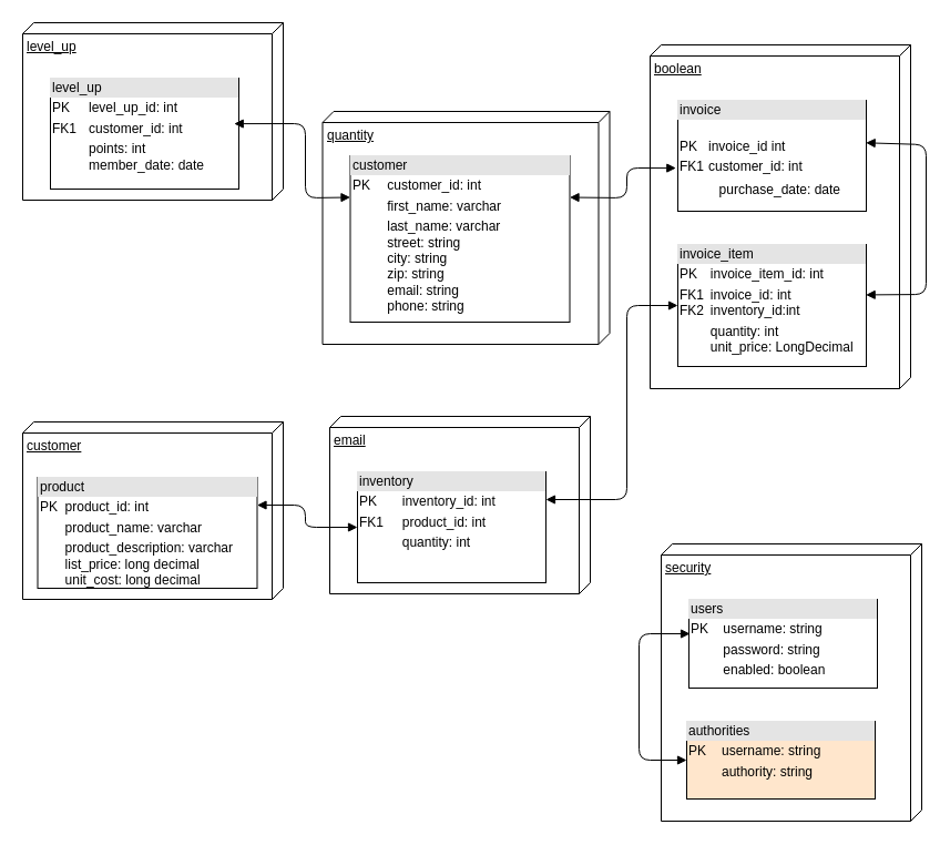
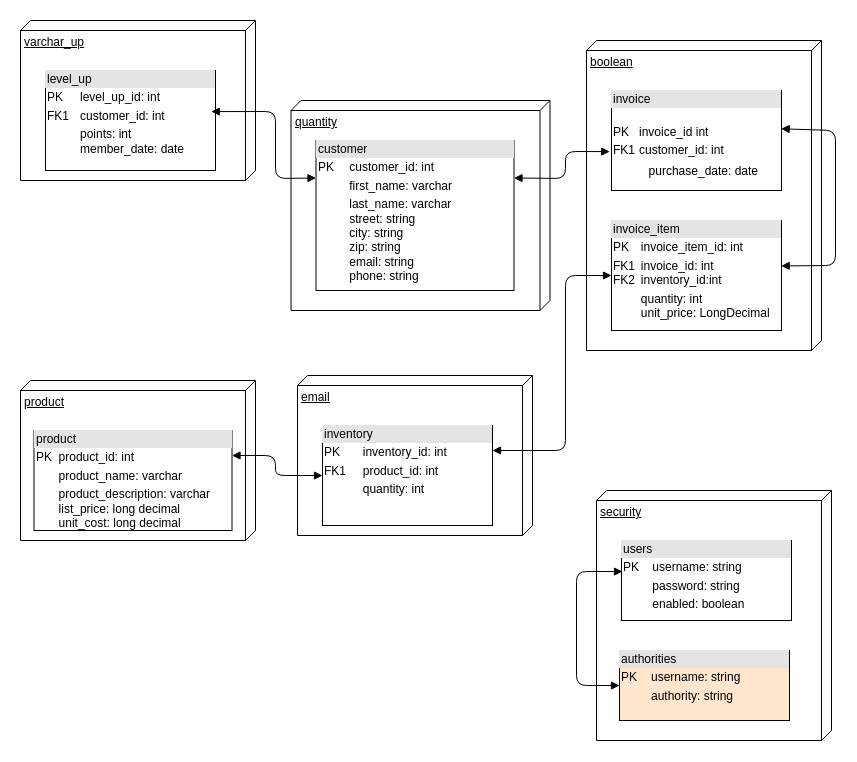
  <mxCell id="0" />
  <mxCell id="1" parent="0" />
  <mxCell id="2" value="quantity" style="verticalAlign=top;align=left;spacingTop=8;spacingLeft=2;spacingRight=12;shape=cube;size=10;direction=south;fontStyle=4;html=1;" vertex="1" parent="1"><mxGeometry x="290.5" y="100" width="259" height="210" as="geometry" /></mxCell>
- <mxCell id="3" value="level_up" style="verticalAlign=top;align=left;spacingTop=8;spacingLeft=2;spacingRight=12;shape=cube;size=10;direction=south;fontStyle=4;html=1;" vertex="1" parent="1"><mxGeometry x="20" y="20" width="235" height="160" as="geometry" /></mxCell>
+ <mxCell id="3" value="varchar_up" style="verticalAlign=top;align=left;spacingTop=8;spacingLeft=2;spacingRight=12;shape=cube;size=10;direction=south;fontStyle=4;html=1;" vertex="1" parent="1"><mxGeometry x="20" y="20" width="235" height="160" as="geometry" /></mxCell>
  <mxCell id="4" value="&lt;div style=&quot;box-sizing: border-box ; width: 100% ; background: #e4e4e4 ; padding: 2px&quot;&gt;level_up&lt;/div&gt;&lt;table style=&quot;width: 100% ; font-size: 1em&quot; cellpadding=&quot;2&quot; cellspacing=&quot;0&quot;&gt;&lt;tbody&gt;&lt;tr&gt;&lt;td&gt;PK&lt;/td&gt;&lt;td&gt;level_up_id: int&lt;br&gt;&lt;/td&gt;&lt;/tr&gt;&lt;tr&gt;&lt;td&gt;FK1&lt;/td&gt;&lt;td&gt;customer_id: int&lt;/td&gt;&lt;/tr&gt;&lt;tr&gt;&lt;td&gt;&lt;/td&gt;&lt;td&gt;points: int&lt;br style=&quot;padding: 0px ; margin: 0px&quot;&gt;member_date: date&lt;br&gt;&lt;/td&gt;&lt;/tr&gt;&lt;/tbody&gt;&lt;/table&gt;" style="verticalAlign=top;align=left;overflow=fill;html=1;" vertex="1" parent="1"><mxGeometry x="45" y="70" width="170" height="100" as="geometry" /></mxCell>
  <mxCell id="5" value="boolean" style="verticalAlign=top;align=left;spacingTop=8;spacingLeft=2;spacingRight=12;shape=cube;size=10;direction=south;fontStyle=4;html=1;" vertex="1" parent="1"><mxGeometry x="586" y="40" width="235" height="310" as="geometry" /></mxCell>
  <mxCell id="6" value="&lt;div style=&quot;box-sizing: border-box ; width: 100% ; background: #e4e4e4 ; padding: 2px&quot;&gt;invoice&lt;/div&gt;&lt;br&gt;&lt;table style=&quot;width: 100% ; font-size: 1em&quot; cellpadding=&quot;2&quot; cellspacing=&quot;0&quot;&gt;&lt;tbody&gt;&lt;tr&gt;&lt;td&gt;PK&lt;/td&gt;&lt;td&gt;invoice_id int&lt;br&gt;&lt;/td&gt;&lt;/tr&gt;&lt;tr&gt;&lt;td&gt;FK1&lt;/td&gt;&lt;td&gt;customer_id: int&lt;/td&gt;&lt;/tr&gt;&lt;tr&gt;&lt;td&gt;&lt;/td&gt;&lt;td&gt;&lt;table cellpadding=&quot;2&quot; cellspacing=&quot;0&quot; style=&quot;font-size: 1em ; width: 238px&quot;&gt;&lt;tbody&gt;&lt;tr&gt;&lt;td&gt;&lt;/td&gt;&lt;td&gt;purchase_date: date&lt;br&gt;&lt;/td&gt;&lt;td&gt;&lt;/td&gt;&lt;td&gt;&lt;br&gt;&lt;/td&gt;&lt;/tr&gt;&lt;/tbody&gt;&lt;/table&gt;&lt;/td&gt;&lt;td&gt;&lt;/td&gt;&lt;td&gt;&lt;/td&gt;&lt;td&gt;&lt;br&gt;&lt;/td&gt;&lt;/tr&gt;&lt;/tbody&gt;&lt;/table&gt;" style="verticalAlign=top;align=left;overflow=fill;html=1;" vertex="1" parent="1"><mxGeometry x="611" y="90" width="170" height="100" as="geometry" /></mxCell>
  <mxCell id="7" value="&lt;div style=&quot;box-sizing: border-box ; width: 100% ; background: #e4e4e4 ; padding: 2px&quot;&gt;invoice_item&lt;/div&gt;&lt;table style=&quot;width: 100% ; font-size: 1em&quot; cellpadding=&quot;2&quot; cellspacing=&quot;0&quot;&gt;&lt;tbody&gt;&lt;tr&gt;&lt;td&gt;PK&lt;/td&gt;&lt;td&gt;invoice_item_id: int&lt;br&gt;&lt;/td&gt;&lt;/tr&gt;&lt;tr&gt;&lt;td&gt;FK1&lt;br&gt;FK2&lt;/td&gt;&lt;td&gt;invoice_id: int&lt;br&gt;inventory_id:int&lt;/td&gt;&lt;/tr&gt;&lt;tr&gt;&lt;td&gt;&lt;/td&gt;&lt;td&gt;quantity: int&lt;br&gt;unit_price: LongDecimal&lt;br&gt;&lt;br&gt;&lt;/td&gt;&lt;/tr&gt;&lt;/tbody&gt;&lt;/table&gt;" style="verticalAlign=top;align=left;overflow=fill;html=1;" vertex="1" parent="1"><mxGeometry x="611" y="220" width="170" height="110" as="geometry" /></mxCell>
  <mxCell id="8" value="" style="endArrow=block;startArrow=block;endFill=1;startFill=1;html=1;entryX=0.998;entryY=0.383;entryDx=0;entryDy=0;entryPerimeter=0;exitX=0.998;exitY=0.413;exitDx=0;exitDy=0;exitPerimeter=0;" edge="1" parent="1" source="7" target="6"><mxGeometry width="160" relative="1" as="geometry"><mxPoint x="385" y="370" as="sourcePoint" /><mxPoint x="545" y="370" as="targetPoint" /><Array as="points"><mxPoint x="835" y="265" /><mxPoint x="835" y="130" /></Array></mxGeometry></mxCell>
  <mxCell id="9" value="email" style="verticalAlign=top;align=left;spacingTop=8;spacingLeft=2;spacingRight=12;shape=cube;size=10;direction=south;fontStyle=4;html=1;" vertex="1" parent="1"><mxGeometry x="297" y="375" width="235" height="160" as="geometry" /></mxCell>
  <mxCell id="10" value="&lt;div style=&quot;box-sizing: border-box ; width: 100% ; background: #e4e4e4 ; padding: 2px&quot;&gt;inventory&lt;/div&gt;&lt;table style=&quot;width: 100% ; font-size: 1em&quot; cellpadding=&quot;2&quot; cellspacing=&quot;0&quot;&gt;&lt;tbody&gt;&lt;tr&gt;&lt;td&gt;PK&lt;/td&gt;&lt;td&gt;inventory_id: int&lt;br&gt;&lt;/td&gt;&lt;/tr&gt;&lt;tr&gt;&lt;td&gt;FK1&lt;/td&gt;&lt;td&gt;product_id: int&lt;/td&gt;&lt;/tr&gt;&lt;tr&gt;&lt;td&gt;&lt;/td&gt;&lt;td&gt;quantity: int&lt;br style=&quot;padding: 0px ; margin: 0px&quot;&gt;&lt;br&gt;&lt;/td&gt;&lt;/tr&gt;&lt;/tbody&gt;&lt;/table&gt;" style="verticalAlign=top;align=left;overflow=fill;html=1;" vertex="1" parent="1"><mxGeometry x="322" y="425" width="170" height="100" as="geometry" /></mxCell>
  <mxCell id="11" value="&lt;div style=&quot;box-sizing: border-box ; width: 100% ; background: #e4e4e4 ; padding: 2px&quot;&gt;product&lt;/div&gt;&lt;table style=&quot;width: 100% ; font-size: 1em&quot; cellpadding=&quot;2&quot; cellspacing=&quot;0&quot;&gt;&lt;tbody&gt;&lt;tr&gt;&lt;td&gt;PK&lt;/td&gt;&lt;td&gt;product_id: int&lt;br&gt;&lt;/td&gt;&lt;/tr&gt;&lt;tr&gt;&lt;td&gt;&lt;br&gt;&lt;/td&gt;&lt;td&gt;product_name: varchar&lt;/td&gt;&lt;/tr&gt;&lt;tr&gt;&lt;td&gt;&lt;/td&gt;&lt;td&gt;product_description: varchar&lt;br style=&quot;padding: 0px ; margin: 0px&quot;&gt;list_price: long decimal&lt;br&gt;unit_cost: long decimal&lt;/td&gt;&lt;/tr&gt;&lt;/tbody&gt;&lt;/table&gt;" style="verticalAlign=top;align=left;overflow=fill;html=1;" vertex="1" parent="1"><mxGeometry x="23.5" y="420" width="198" height="100" as="geometry" /></mxCell>
  <mxCell id="12" value="security" style="verticalAlign=top;align=left;spacingTop=8;spacingLeft=2;spacingRight=12;shape=cube;size=10;direction=south;fontStyle=4;html=1;" vertex="1" parent="1"><mxGeometry x="596" y="490" width="235" height="250" as="geometry" /></mxCell>
  <mxCell id="13" value="&lt;div style=&quot;box-sizing: border-box ; width: 100% ; background: #e4e4e4 ; padding: 2px&quot;&gt;users&lt;/div&gt;&lt;table style=&quot;width: 100% ; font-size: 1em&quot; cellpadding=&quot;2&quot; cellspacing=&quot;0&quot;&gt;&lt;tbody&gt;&lt;tr&gt;&lt;td&gt;PK&lt;/td&gt;&lt;td&gt;username: string&lt;br&gt;&lt;/td&gt;&lt;/tr&gt;&lt;tr&gt;&lt;td&gt;&lt;br&gt;&lt;/td&gt;&lt;td&gt;password: string&lt;/td&gt;&lt;/tr&gt;&lt;tr&gt;&lt;td&gt;&lt;/td&gt;&lt;td&gt;enabled: boolean&lt;/td&gt;&lt;/tr&gt;&lt;/tbody&gt;&lt;/table&gt;" style="verticalAlign=top;align=left;overflow=fill;html=1;" vertex="1" parent="1"><mxGeometry x="621" y="540" width="170" height="80" as="geometry" /></mxCell>
  <mxCell id="14" value="&lt;div style=&quot;box-sizing: border-box ; width: 100% ; background: #e4e4e4 ; padding: 2px&quot;&gt;authorities&lt;/div&gt;&lt;table style=&quot;width: 100% ; font-size: 1em&quot; cellpadding=&quot;2&quot; cellspacing=&quot;0&quot;&gt;&lt;tbody&gt;&lt;tr&gt;&lt;td&gt;PK&lt;/td&gt;&lt;td&gt;username: string&lt;/td&gt;&lt;/tr&gt;&lt;tr&gt;&lt;td&gt;&lt;br&gt;&lt;/td&gt;&lt;td&gt;authority: string&lt;/td&gt;&lt;/tr&gt;&lt;tr&gt;&lt;td&gt;&lt;/td&gt;&lt;td&gt;&lt;br&gt;&lt;/td&gt;&lt;/tr&gt;&lt;/tbody&gt;&lt;/table&gt;" style="verticalAlign=top;align=left;overflow=fill;html=1;fillColor=#ffe6cc;" vertex="1" parent="1"><mxGeometry x="619" y="650" width="170" height="70" as="geometry" /></mxCell>
  <mxCell id="15" value="" style="endArrow=block;startArrow=block;endFill=1;startFill=1;html=1;exitX=0;exitY=0.5;exitDx=0;exitDy=0;entryX=0.006;entryY=0.388;entryDx=0;entryDy=0;entryPerimeter=0;" edge="1" parent="1" source="14" target="13"><mxGeometry width="160" relative="1" as="geometry"><mxPoint x="596" y="860" as="sourcePoint" /><mxPoint x="756" y="860" as="targetPoint" /><Array as="points"><mxPoint x="576" y="685" /><mxPoint x="576" y="571" /></Array></mxGeometry></mxCell>
- <mxCell id="16" value="customer" style="verticalAlign=top;align=left;spacingTop=8;spacingLeft=2;spacingRight=12;shape=cube;size=10;direction=south;fontStyle=4;html=1;" vertex="1" parent="1"><mxGeometry x="20" y="380" width="235" height="160" as="geometry" /></mxCell>
+ <mxCell id="16" value="product" style="verticalAlign=top;align=left;spacingTop=8;spacingLeft=2;spacingRight=12;shape=cube;size=10;direction=south;fontStyle=4;html=1;" vertex="1" parent="1"><mxGeometry x="20" y="380" width="235" height="160" as="geometry" /></mxCell>
  <mxCell id="17" value="&lt;div style=&quot;box-sizing: border-box ; width: 100% ; background: #e4e4e4 ; padding: 2px&quot;&gt;product&lt;/div&gt;&lt;table style=&quot;width: 100% ; font-size: 1em&quot; cellpadding=&quot;2&quot; cellspacing=&quot;0&quot;&gt;&lt;tbody&gt;&lt;tr&gt;&lt;td&gt;PK&lt;/td&gt;&lt;td&gt;product_id: int&lt;br&gt;&lt;/td&gt;&lt;/tr&gt;&lt;tr&gt;&lt;td&gt;&lt;br&gt;&lt;/td&gt;&lt;td&gt;product_name: varchar&lt;/td&gt;&lt;/tr&gt;&lt;tr&gt;&lt;td&gt;&lt;/td&gt;&lt;td&gt;product_description: varchar&lt;br style=&quot;padding: 0px ; margin: 0px&quot;&gt;list_price: long decimal&lt;br&gt;unit_cost: long decimal&lt;/td&gt;&lt;/tr&gt;&lt;/tbody&gt;&lt;/table&gt;" style="verticalAlign=top;align=left;overflow=fill;html=1;" vertex="1" parent="1"><mxGeometry x="33.5" y="430" width="198" height="100" as="geometry" /></mxCell>
  <mxCell id="18" value="&lt;div style=&quot;box-sizing: border-box ; width: 100% ; background: #e4e4e4 ; padding: 2px&quot;&gt;customer&lt;/div&gt;&lt;table style=&quot;width: 100% ; font-size: 1em&quot; cellpadding=&quot;2&quot; cellspacing=&quot;0&quot;&gt;&lt;tbody&gt;&lt;tr&gt;&lt;td&gt;PK&lt;/td&gt;&lt;td&gt;customer_id: int&lt;br&gt;&lt;/td&gt;&lt;/tr&gt;&lt;tr&gt;&lt;td&gt;&lt;br&gt;&lt;/td&gt;&lt;td&gt;first_name: varchar&lt;/td&gt;&lt;/tr&gt;&lt;tr&gt;&lt;td&gt;&lt;/td&gt;&lt;td&gt;last_name: varchar&lt;br style=&quot;padding: 0px ; margin: 0px&quot;&gt;street: string&lt;br&gt;city: string&lt;br&gt;zip: string&lt;br&gt;email: string&lt;br&gt;phone: string&lt;br&gt;&lt;br&gt;&lt;/td&gt;&lt;/tr&gt;&lt;/tbody&gt;&lt;/table&gt;" style="verticalAlign=top;align=left;overflow=fill;html=1;" vertex="1" parent="1"><mxGeometry x="315.5" y="140" width="198" height="150" as="geometry" /></mxCell>
  <mxCell id="19" value="" style="endArrow=block;startArrow=block;endFill=1;startFill=1;html=1;entryX=0.975;entryY=0.411;entryDx=0;entryDy=0;entryPerimeter=0;exitX=0;exitY=0.25;exitDx=0;exitDy=0;" edge="1" parent="1" source="18" target="4"><mxGeometry width="160" relative="1" as="geometry"><mxPoint x="-25" y="760" as="sourcePoint" /><mxPoint x="135" y="760" as="targetPoint" /><Array as="points"><mxPoint x="275" y="178" /><mxPoint x="275" y="111" /></Array></mxGeometry></mxCell>
  <mxCell id="20" value="" style="endArrow=block;startArrow=block;endFill=1;startFill=1;html=1;entryX=-0.01;entryY=0.611;entryDx=0;entryDy=0;entryPerimeter=0;exitX=1;exitY=0.25;exitDx=0;exitDy=0;" edge="1" parent="1" source="18" target="6"><mxGeometry width="160" relative="1" as="geometry"><mxPoint x="-35" y="760" as="sourcePoint" /><mxPoint x="125" y="760" as="targetPoint" /><Array as="points"><mxPoint x="565" y="178" /><mxPoint x="565" y="151" /></Array></mxGeometry></mxCell>
  <mxCell id="21" value="" style="endArrow=block;startArrow=block;endFill=1;startFill=1;html=1;entryX=0;entryY=0.5;entryDx=0;entryDy=0;exitX=1;exitY=0.25;exitDx=0;exitDy=0;" edge="1" parent="1" source="10" target="7"><mxGeometry width="160" relative="1" as="geometry"><mxPoint x="15" y="760" as="sourcePoint" /><mxPoint x="175" y="760" as="targetPoint" /><Array as="points"><mxPoint x="565" y="450" /><mxPoint x="565" y="275" /></Array></mxGeometry></mxCell>
  <mxCell id="22" value="" style="endArrow=block;startArrow=block;endFill=1;startFill=1;html=1;entryX=0;entryY=0.5;entryDx=0;entryDy=0;exitX=1;exitY=0.25;exitDx=0;exitDy=0;" edge="1" parent="1" source="17" target="10"><mxGeometry width="160" relative="1" as="geometry"><mxPoint x="15" y="760" as="sourcePoint" /><mxPoint x="175" y="760" as="targetPoint" /><Array as="points"><mxPoint x="275" y="455" /><mxPoint x="275" y="475" /></Array></mxGeometry></mxCell>
